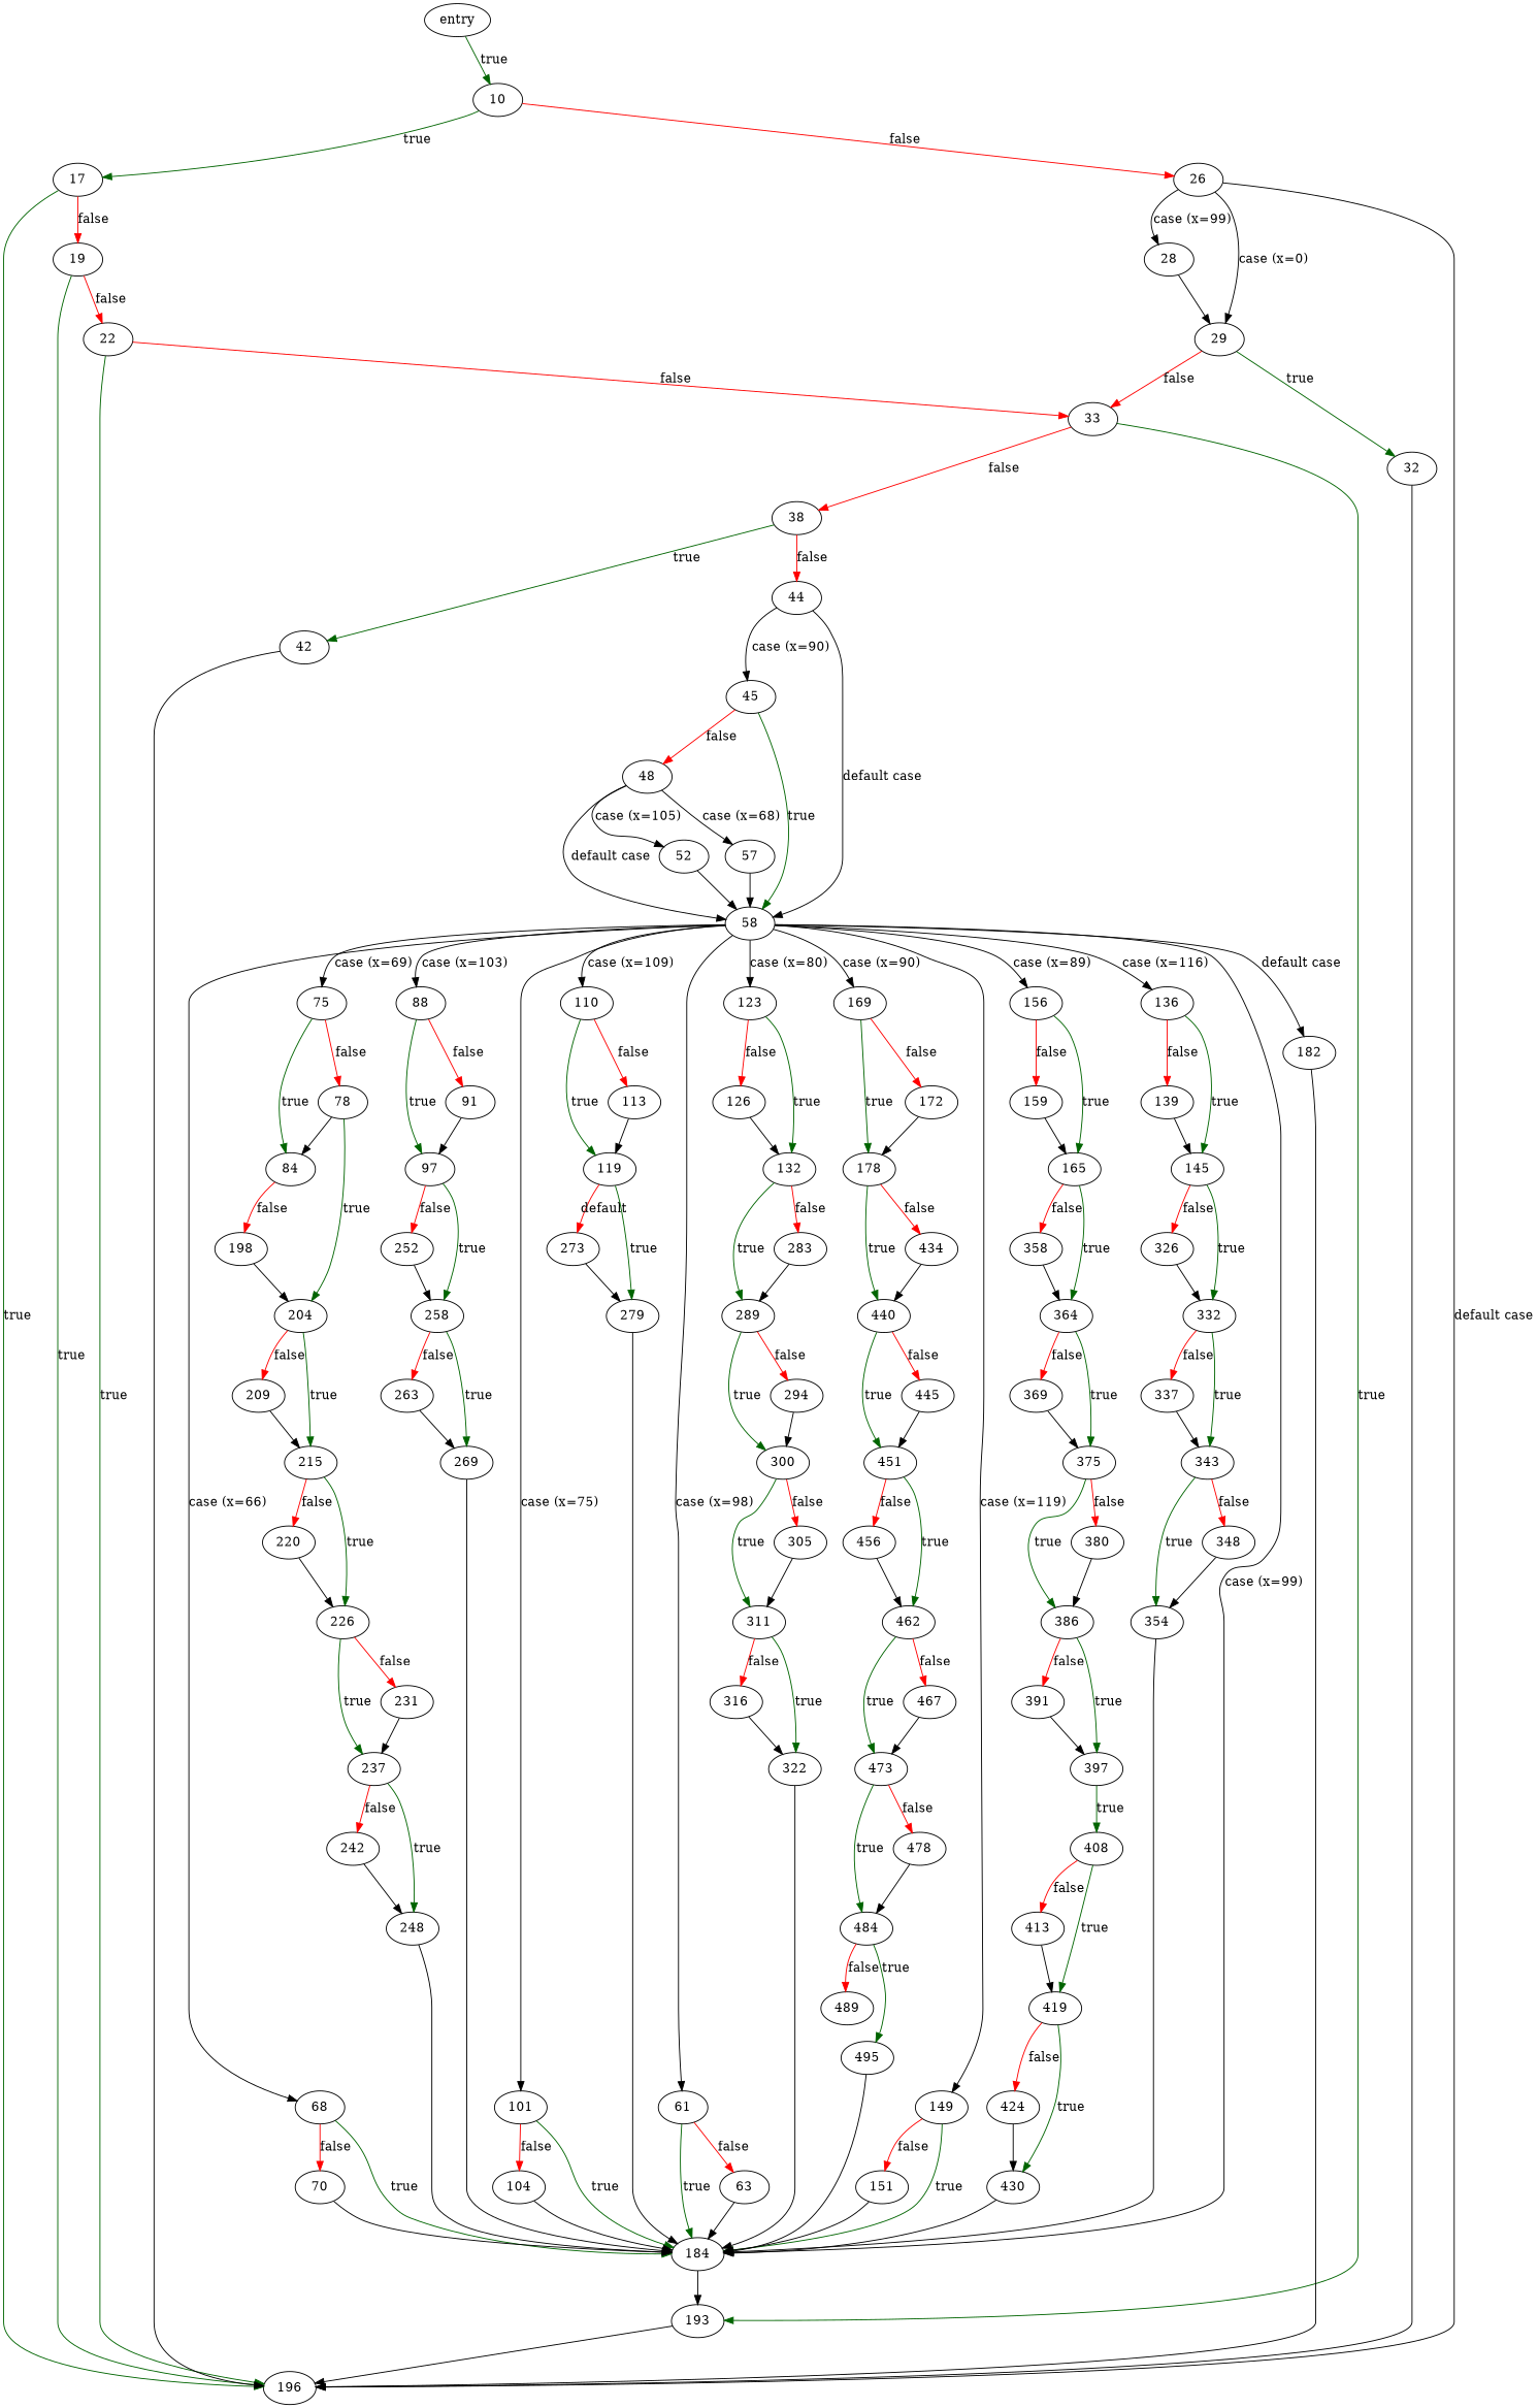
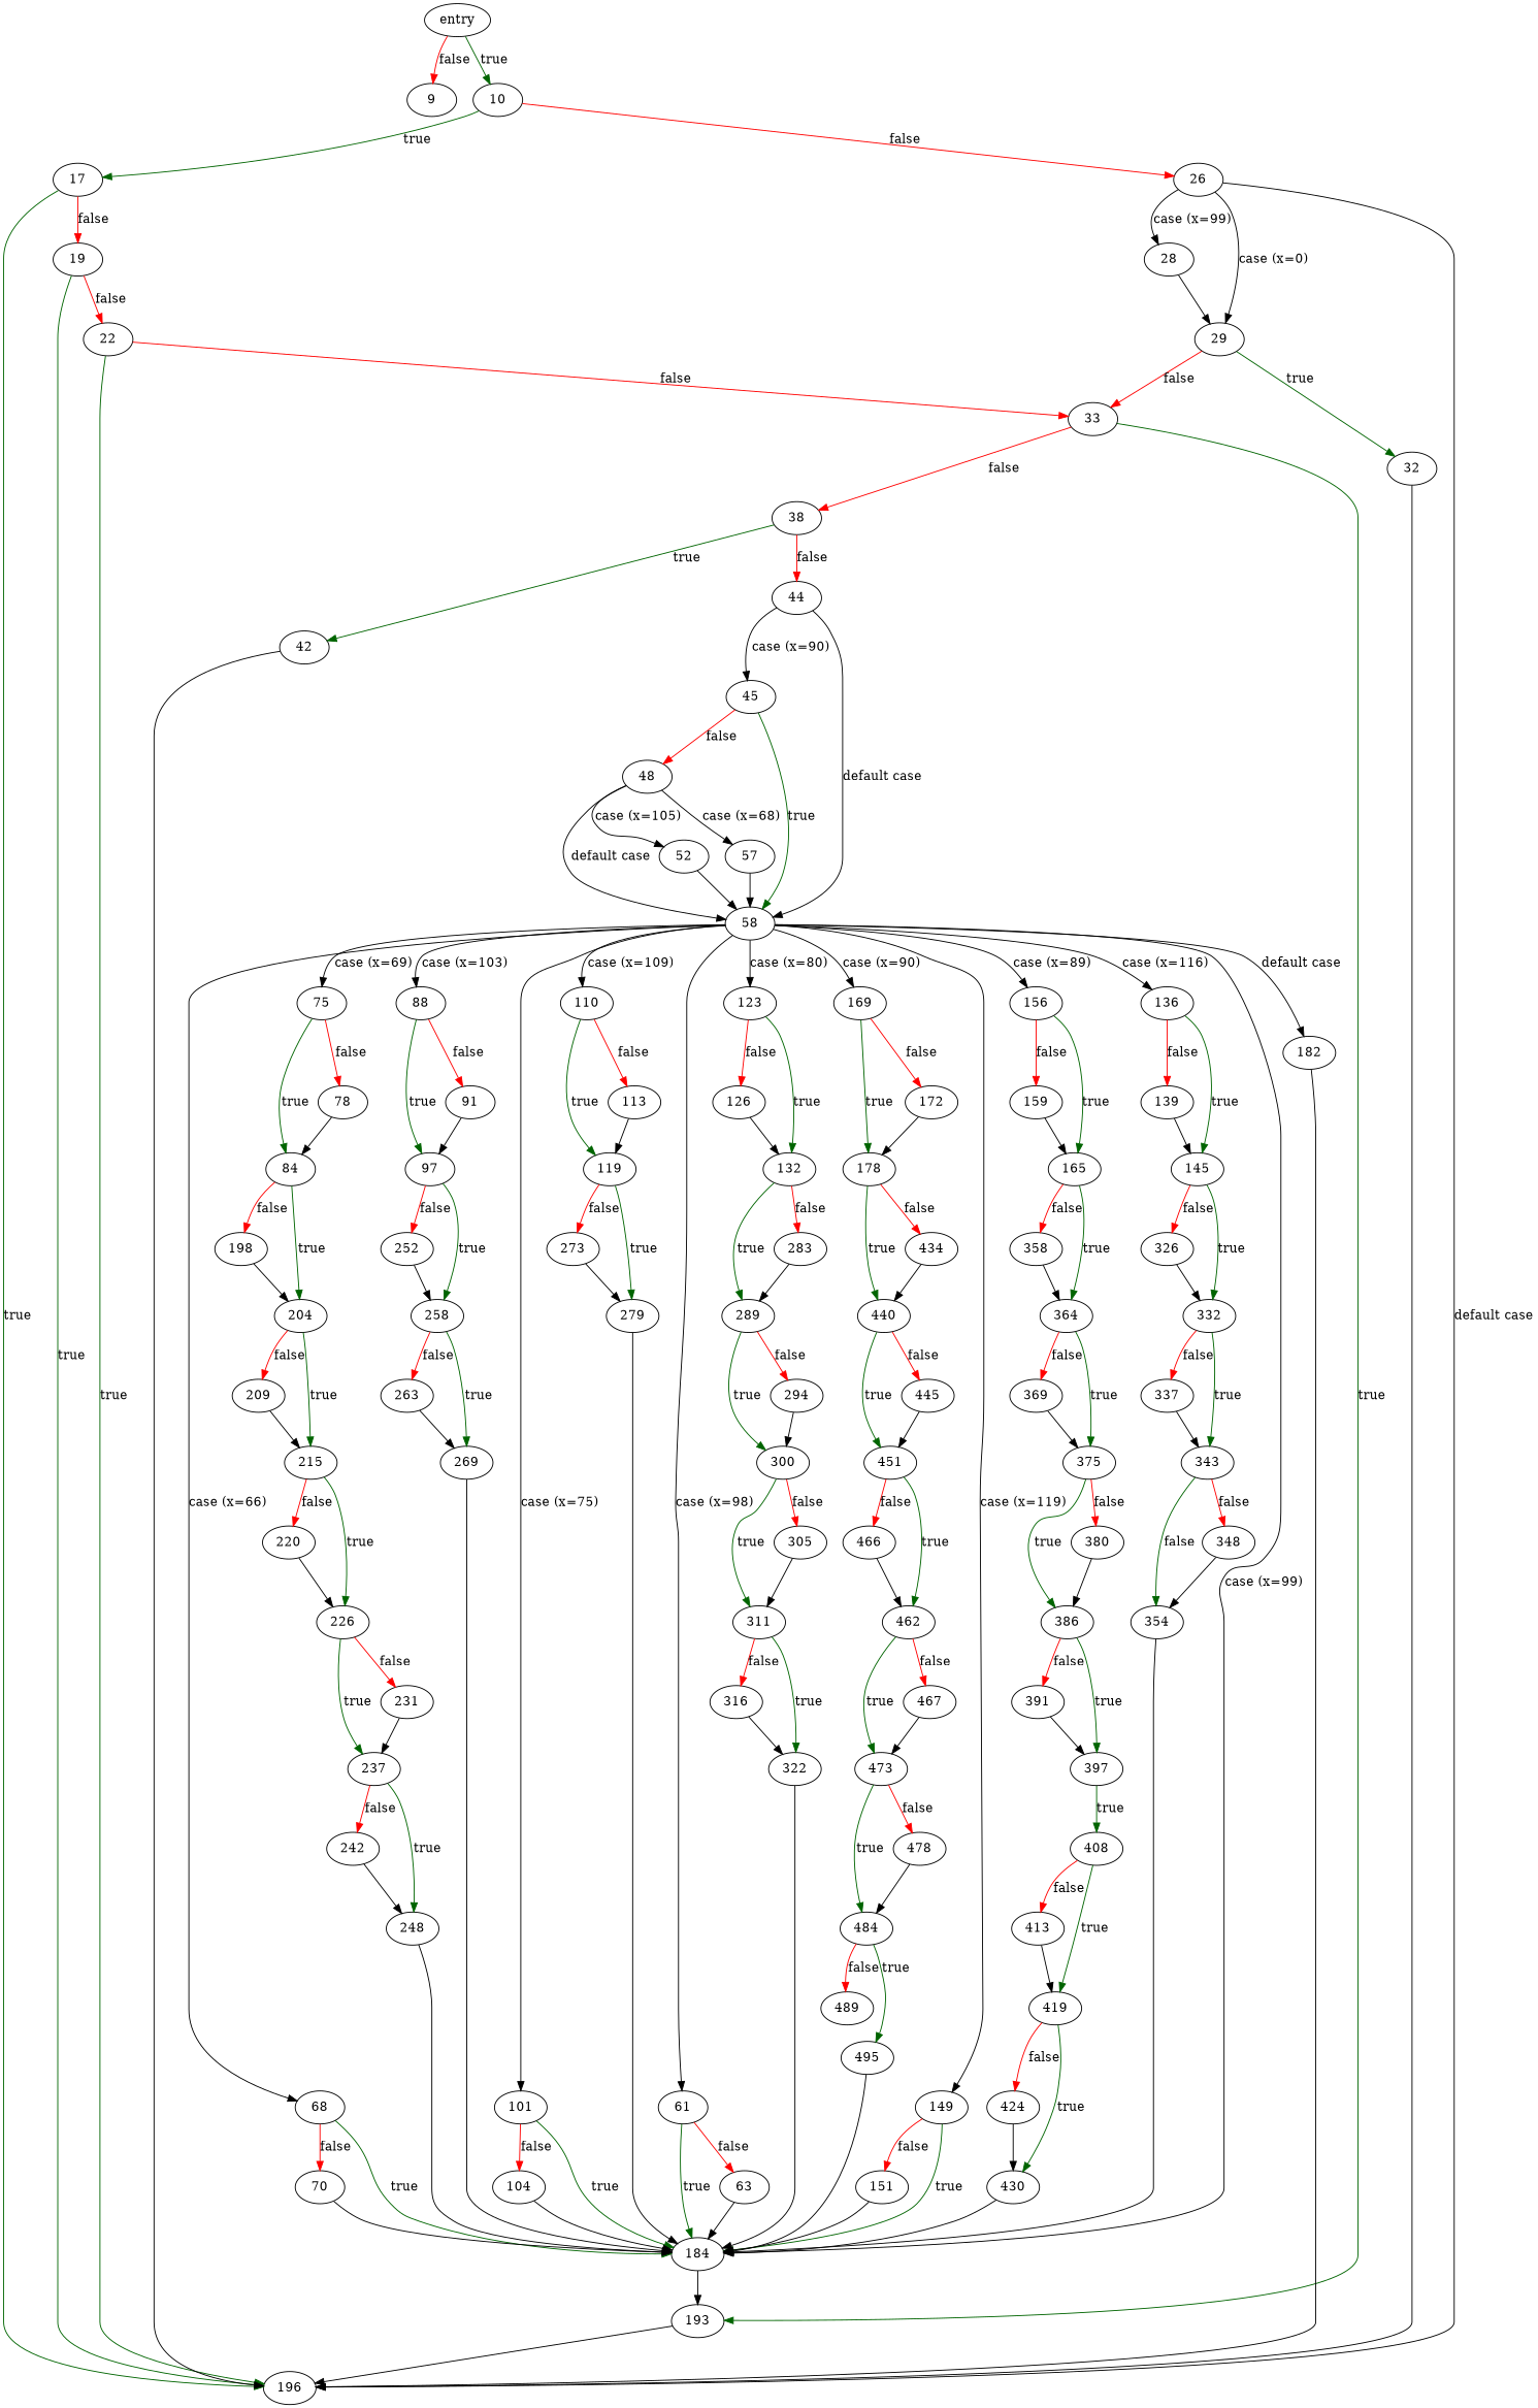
  digraph {
    n1 [label=entry]
+   9
    10
    17
    26
    19
    196
    28
    29
    22
    33
    38
    193
    32
    42
    44
    45
    58
    48
    61
    68
    75
    88
    101
    110
    123
    136
    149
    156
    169
    182
    184
    52
    57
    63
    70
    78
    84
    91
    97
    104
    113
    119
    126
    132
    139
    145
    151
    159
    165
    172
    178
    198
    204
    209
    215
    252
    258
    263
    269
    273
    279
    283
    289
    294
    300
    326
    332
    337
    343
    358
    364
    369
    375
    434
    440
    445
    451
    220
    226
    231
    237
    242
    248
    305
    311
    316
    322
    348
    354
    380
    386
    391
    397
    408
    413
    419
    424
    430
-   456
+   456 [label=466]
    462
    467
    473
    478
    484
    489
    495
+   n1 -> 9 [color=red label=false]
    n1 -> 10 [color=darkgreen label=true]
    10 -> 17 [color=darkgreen label=true]
    10 -> 26 [color=red label=false]
    17 -> 19 [color=red label=false]
    17 -> 196 [color=darkgreen label=true]
    26 -> 196 [label="default case"]
    26 -> 28 [label="case (x=99)"]
    26 -> 29 [label="case (x=0)"]
    19 -> 196 [color=darkgreen label=true]
    19 -> 22 [color=red label=false]
    28 -> 29
    29 -> 33 [color=red label=false]
    29 -> 32 [color=darkgreen label=true]
    22 -> 196 [color=darkgreen label=true]
    22 -> 33 [color=red label=false]
    33 -> 38 [color=red label=false]
    33 -> 193 [color=darkgreen label=true]
    38 -> 42 [color=darkgreen label=true]
    38 -> 44 [color=red label=false]
    193 -> 196
    32 -> 196
    42 -> 196
    44 -> 45 [label="case (x=90)"]
    44 -> 58 [label="default case"]
    45 -> 58 [color=darkgreen label=true]
    45 -> 48 [color=red label=false]
    58 -> 61 [label="case (x=98)"]
    58 -> 68 [label="case (x=66)"]
    58 -> 75 [label="case (x=69)"]
    58 -> 88 [label="case (x=103)"]
    58 -> 101 [label="case (x=75)"]
    58 -> 110 [label="case (x=109)"]
    58 -> 123 [label="case (x=80)"]
    58 -> 136 [label="case (x=116)"]
    58 -> 149 [label="case (x=119)"]
    58 -> 156 [label="case (x=89)"]
    58 -> 169 [label="case (x=90)"]
    58 -> 182 [label="default case"]
    58 -> 184 [label="case (x=99)"]
    48 -> 58 [label="default case"]
    48 -> 52 [label="case (x=105)"]
    48 -> 57 [label="case (x=68)"]
    61 -> 184 [color=darkgreen label=true]
    61 -> 63 [color=red label=false]
    68 -> 184 [color=darkgreen label=true]
    68 -> 70 [color=red label=false]
    75 -> 78 [color=red label=false]
    75 -> 84 [color=darkgreen label=true]
    88 -> 91 [color=red label=false]
    88 -> 97 [color=darkgreen label=true]
    101 -> 184 [color=darkgreen label=true]
    101 -> 104 [color=red label=false]
    110 -> 113 [color=red label=false]
    110 -> 119 [color=darkgreen label=true]
    123 -> 126 [color=red label=false]
    123 -> 132 [color=darkgreen label=true]
    136 -> 139 [color=red label=false]
    136 -> 145 [color=darkgreen label=true]
    149 -> 184 [color=darkgreen label=true]
    149 -> 151 [color=red label=false]
    156 -> 159 [color=red label=false]
    156 -> 165 [color=darkgreen label=true]
    169 -> 172 [color=red label=false]
    169 -> 178 [color=darkgreen label=true]
    182 -> 196
    184 -> 193
    52 -> 58
    57 -> 58
    63 -> 184
    70 -> 184
    78 -> 84
    84 -> 198 [color=red label=false]
-   78 -> 204 [color=darkgreen label=true]
+   84 -> 204 [color=darkgreen label=true]
    91 -> 97
    97 -> 252 [color=red label=false]
    97 -> 258 [color=darkgreen label=true]
    104 -> 184
    113 -> 119
-   119 -> 273 [color=red label=default]
+   119 -> 273 [color=red label=false]
    119 -> 279 [color=darkgreen label=true]
    126 -> 132
    132 -> 283 [color=red label=false]
    132 -> 289 [color=darkgreen label=true]
    139 -> 145
    145 -> 326 [color=red label=false]
    145 -> 332 [color=darkgreen label=true]
    151 -> 184
    159 -> 165
    165 -> 358 [color=red label=false]
    165 -> 364 [color=darkgreen label=true]
    172 -> 178
    178 -> 434 [color=red label=false]
    178 -> 440 [color=darkgreen label=true]
    198 -> 204
    204 -> 209 [color=red label=false]
    204 -> 215 [color=darkgreen label=true]
    209 -> 215
    215 -> 220 [color=red label=false]
    215 -> 226 [color=darkgreen label=true]
    252 -> 258
    258 -> 263 [color=red label=false]
    258 -> 269 [color=darkgreen label=true]
    263 -> 269
    269 -> 184
    273 -> 279
    279 -> 184
    283 -> 289
    289 -> 294 [color=red label=false]
    289 -> 300 [color=darkgreen label=true]
    294 -> 300
    300 -> 305 [color=red label=false]
    300 -> 311 [color=darkgreen label=true]
    326 -> 332
    332 -> 337 [color=red label=false]
    332 -> 343 [color=darkgreen label=true]
    337 -> 343
    343 -> 348 [color=red label=false]
-   343 -> 354 [color=darkgreen label=true]
+   343 -> 354 [color=darkgreen label=false]
    358 -> 364
    364 -> 369 [color=red label=false]
    364 -> 375 [color=darkgreen label=true]
    369 -> 375
    375 -> 380 [color=red label=false]
    375 -> 386 [color=darkgreen label=true]
    434 -> 440
    440 -> 445 [color=red label=false]
    440 -> 451 [color=darkgreen label=true]
    445 -> 451
    451 -> 456 [color=red label=false]
    451 -> 462 [color=darkgreen label=true]
    220 -> 226
    226 -> 231 [color=red label=false]
    226 -> 237 [color=darkgreen label=true]
    231 -> 237
    237 -> 242 [color=red label=false]
    237 -> 248 [color=darkgreen label=true]
    242 -> 248
    248 -> 184
    305 -> 311
    311 -> 316 [color=red label=false]
    311 -> 322 [color=darkgreen label=true]
    316 -> 322
    322 -> 184
    348 -> 354
    354 -> 184
    380 -> 386
    386 -> 391 [color=red label=false]
    386 -> 397 [color=darkgreen label=true]
    391 -> 397
    397 -> 408 [color=darkgreen label=true]
    408 -> 413 [color=red label=false]
    408 -> 419 [color=darkgreen label=true]
    413 -> 419
    419 -> 424 [color=red label=false]
    419 -> 430 [color=darkgreen label=true]
    424 -> 430
    430 -> 184
    456 -> 462
    462 -> 467 [color=red label=false]
    462 -> 473 [color=darkgreen label=true]
    467 -> 473
    473 -> 478 [color=red label=false]
    473 -> 484 [color=darkgreen label=true]
    478 -> 484
    484 -> 489 [color=red label=false]
    484 -> 495 [color=darkgreen label=true]
    495 -> 184
  }
